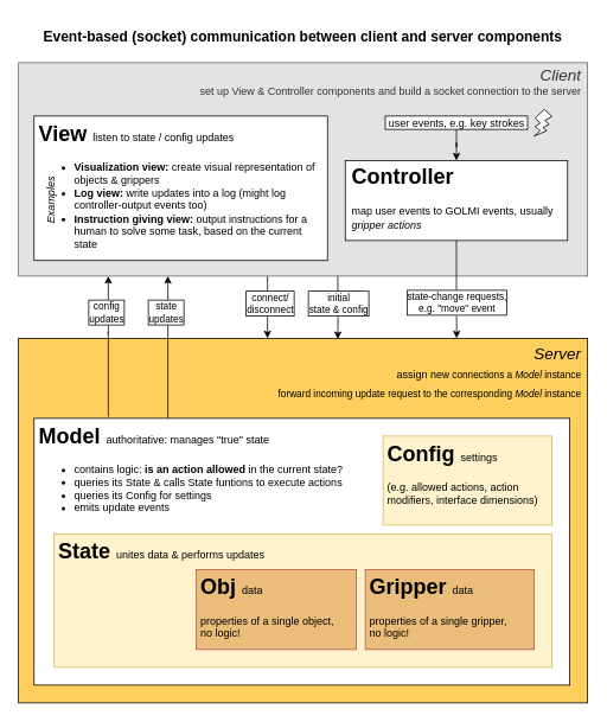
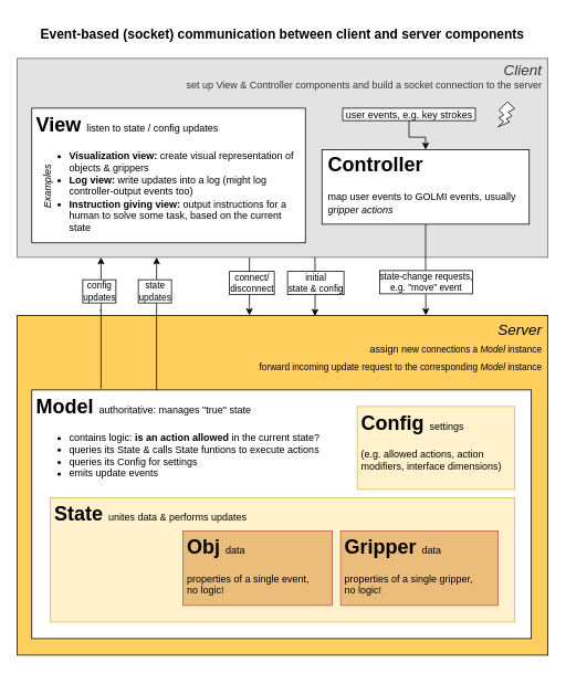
  <mxCell id="0" />
  <mxCell id="1" parent="0" />
  <mxCell id="2" value="" style="edgeStyle=orthogonalEdgeStyle;rounded=0;orthogonalLoop=1;jettySize=auto;html=1;" edge="1" parent="1" source="4" target="7"><mxGeometry relative="1" as="geometry"><Array as="points"><mxPoint x="300" y="330" /><mxPoint x="300" y="330" /></Array></mxGeometry></mxCell>
  <mxCell id="3" value="&lt;div&gt;connect/&lt;/div&gt;&lt;div&gt; disconnect&lt;/div&gt;" style="edgeLabel;html=1;align=center;verticalAlign=middle;resizable=0;points=[];labelBorderColor=#000000;" vertex="1" connectable="0" parent="2"><mxGeometry x="-0.08" y="2" relative="1" as="geometry"><mxPoint y="-2" as="offset" /></mxGeometry></mxCell>
  <mxCell id="4" value="&lt;div style=&quot;font-size: 18px&quot; align=&quot;right&quot;&gt;&lt;font style=&quot;font-size: 18px&quot;&gt;&lt;i&gt;Client&lt;/i&gt;&lt;/font&gt;&lt;/div&gt;&lt;div align=&quot;right&quot;&gt;&lt;font style=&quot;font-size: 12px&quot;&gt;set up View &amp;amp; Controller components and build a socket connection to the server&lt;/font&gt;&lt;/div&gt;&lt;div align=&quot;right&quot;&gt;&lt;font style=&quot;font-size: 12px&quot;&gt;&lt;br&gt;&lt;/font&gt;&lt;/div&gt;&lt;div align=&quot;right&quot;&gt;&lt;font style=&quot;font-size: 12px&quot;&gt;&lt;br&gt;&lt;/font&gt;&lt;/div&gt;&lt;div align=&quot;right&quot;&gt;&lt;font style=&quot;font-size: 12px&quot;&gt;&lt;br&gt;&lt;/font&gt;&lt;/div&gt;&lt;div align=&quot;right&quot;&gt;&lt;font style=&quot;font-size: 12px&quot;&gt;&lt;br&gt;&lt;/font&gt;&lt;/div&gt;&lt;div align=&quot;right&quot;&gt;&lt;font style=&quot;font-size: 12px&quot;&gt;&lt;br&gt;&lt;/font&gt;&lt;/div&gt;&lt;div align=&quot;right&quot;&gt;&lt;font style=&quot;font-size: 12px&quot;&gt;&lt;br&gt;&lt;/font&gt;&lt;/div&gt;&lt;div align=&quot;right&quot;&gt;&lt;font style=&quot;font-size: 12px&quot;&gt;&lt;br&gt;&lt;/font&gt;&lt;/div&gt;&lt;div align=&quot;right&quot;&gt;&lt;font style=&quot;font-size: 12px&quot;&gt;&lt;br&gt;&lt;/font&gt;&lt;/div&gt;&lt;div align=&quot;right&quot;&gt;&lt;font style=&quot;font-size: 12px&quot;&gt;&lt;br&gt;&lt;/font&gt;&lt;/div&gt;&lt;div align=&quot;right&quot;&gt;&lt;font style=&quot;font-size: 12px&quot;&gt;&lt;br&gt;&lt;/font&gt;&lt;/div&gt;&lt;div align=&quot;right&quot;&gt;&lt;font style=&quot;font-size: 12px&quot;&gt;&lt;br&gt;&lt;/font&gt;&lt;/div&gt;&lt;div align=&quot;right&quot;&gt;&lt;font style=&quot;font-size: 12px&quot;&gt;&lt;br&gt;&lt;/font&gt;&lt;/div&gt;&lt;div align=&quot;right&quot;&gt;&lt;br&gt;&lt;/div&gt;&lt;div align=&quot;right&quot;&gt;&lt;br&gt;&lt;/div&gt;" style="rounded=0;whiteSpace=wrap;html=1;strokeColor=#666666;fontColor=#333333;fillColor=#E3E3E3;align=right;spacingRight=5;spacingTop=5;" parent="1" vertex="1"><mxGeometry x="20" y="70" width="640" height="240" as="geometry" /></mxCell>
  <mxCell id="5" style="edgeStyle=orthogonalEdgeStyle;rounded=0;orthogonalLoop=1;jettySize=auto;html=1;entryX=0.561;entryY=0.002;entryDx=0;entryDy=0;entryPerimeter=0;" edge="1" parent="1" target="7"><mxGeometry relative="1" as="geometry"><mxPoint x="379" y="310" as="sourcePoint" /><Array as="points" /></mxGeometry></mxCell>
  <mxCell id="6" value="&lt;div&gt;initial&lt;/div&gt;&lt;div&gt;state &amp;amp; config&lt;br&gt;&lt;/div&gt;" style="edgeLabel;html=1;align=center;verticalAlign=middle;resizable=0;points=[];labelBorderColor=#000000;" vertex="1" connectable="0" parent="5"><mxGeometry x="-0.139" y="-2" relative="1" as="geometry"><mxPoint x="2" y="-1" as="offset" /></mxGeometry></mxCell>
  <mxCell id="7" value="&lt;div style=&quot;font-size: 18px&quot; align=&quot;right&quot;&gt;&lt;font style=&quot;font-size: 18px&quot;&gt;&lt;i&gt;&lt;span&gt;Server&lt;/span&gt;&lt;/i&gt;&lt;/font&gt;&lt;/div&gt;&lt;div style=&quot;font-size: 18px&quot; align=&quot;right&quot;&gt;&lt;font style=&quot;font-size: 18px&quot;&gt;&lt;span style=&quot;font-size: 12px&quot;&gt;&lt;span style=&quot;font-size: 11px&quot;&gt;&lt;font style=&quot;font-size: 12px&quot;&gt;assign ne&lt;/font&gt;w connections a &lt;i&gt;Model &lt;/i&gt;instance&lt;/span&gt;&lt;/span&gt;&lt;/font&gt;&lt;/div&gt;&lt;div style=&quot;font-size: 18px&quot; align=&quot;right&quot;&gt;&lt;font style=&quot;font-size: 18px&quot;&gt;&lt;span style=&quot;font-size: 12px&quot;&gt;&lt;span style=&quot;font-size: 11px&quot;&gt;forward incoming update request to the corresponding &lt;i&gt;Model &lt;/i&gt;instance&lt;/span&gt;&lt;/span&gt;&lt;/font&gt;&lt;/div&gt;&lt;div&gt;&lt;br&gt;&lt;/div&gt;&lt;div&gt;&lt;br&gt;&lt;/div&gt;&lt;div&gt;&lt;br&gt;&lt;/div&gt;&lt;div&gt;&lt;br&gt;&lt;/div&gt;&lt;div&gt;&lt;br&gt;&lt;/div&gt;&lt;div&gt;&lt;br&gt;&lt;/div&gt;&lt;div&gt;&lt;br&gt;&lt;/div&gt;&lt;div&gt;&lt;br&gt;&lt;/div&gt;&lt;div&gt;&lt;br&gt;&lt;/div&gt;&lt;div&gt;&lt;br&gt;&lt;/div&gt;&lt;div&gt;&lt;br&gt;&lt;/div&gt;&lt;div&gt;&lt;br&gt;&lt;/div&gt;&lt;div&gt;&lt;br&gt;&lt;/div&gt;&lt;div&gt;&lt;br&gt;&lt;/div&gt;&lt;div&gt;&lt;br&gt;&lt;/div&gt;&lt;div&gt;&lt;br&gt;&lt;/div&gt;&lt;div&gt;&lt;br&gt;&lt;/div&gt;&lt;div&gt;&lt;br&gt;&lt;/div&gt;&lt;div&gt;&lt;br&gt;&lt;/div&gt;&lt;div&gt;&lt;br&gt;&lt;/div&gt;&lt;div&gt;&lt;br&gt;&lt;/div&gt;&lt;div&gt;&lt;br&gt;&lt;/div&gt;&lt;div&gt;&lt;br&gt;&lt;/div&gt;" style="rounded=0;whiteSpace=wrap;html=1;fillColor=#FFCF5E;align=right;labelBorderColor=none;spacingRight=5;spacingTop=0;" vertex="1" parent="1"><mxGeometry x="20" y="380" width="640" height="410" as="geometry" /></mxCell>
  <mxCell id="8" value="&lt;div align=&quot;left&quot;&gt;&lt;br&gt;&lt;/div&gt;" style="rounded=0;whiteSpace=wrap;html=1;" parent="1" vertex="1"><mxGeometry x="37.5" y="130" width="330" height="162.5" as="geometry" /></mxCell>
  <mxCell id="9" value="&lt;h1&gt;View&lt;span style=&quot;font-weight: normal&quot;&gt;&lt;font style=&quot;font-size: 12px&quot;&gt;&amp;nbsp; listen to state / config updates&lt;/font&gt;&lt;/span&gt;&lt;/h1&gt;&lt;ul&gt;&lt;li&gt;&lt;b&gt;Visualization view: &lt;/b&gt;create visual representation of objects &amp;amp; grippers&lt;/li&gt;&lt;li&gt;&lt;b&gt;Log view: &lt;/b&gt;write updates into a log (might log controller-output events too)&lt;/li&gt;&lt;li&gt;&lt;b&gt;Instruction giving view: &lt;/b&gt;output instructions for a human to solve some task, based on the current state&lt;/li&gt;&lt;/ul&gt;" style="text;html=1;spacing=5;spacingTop=-20;whiteSpace=wrap;overflow=hidden;rounded=0;" parent="1" vertex="1"><mxGeometry x="37.5" y="130" width="330" height="162.5" as="geometry" /></mxCell>
  <mxCell id="10" value="state-change requests,&lt;br&gt;e.g. &quot;move&quot; event" style="edgeStyle=orthogonalEdgeStyle;rounded=0;orthogonalLoop=1;jettySize=auto;html=1;exitX=0.5;exitY=1;exitDx=0;exitDy=0;entryX=0.77;entryY=0;entryDx=0;entryDy=0;entryPerimeter=0;labelBorderColor=#000000;" edge="1" parent="1" source="11" target="7"><mxGeometry x="0.275" relative="1" as="geometry"><mxPoint as="offset" /></mxGeometry></mxCell>
  <mxCell id="11" value="" style="rounded=0;whiteSpace=wrap;html=1;" parent="1" vertex="1"><mxGeometry x="387.5" y="180" width="250" height="90" as="geometry" /></mxCell>
  <mxCell id="12" value="&lt;p style=&quot;line-height: 90%&quot;&gt;&lt;/p&gt;&lt;h1&gt;Controller&lt;span style=&quot;font-weight: normal ; font-size: 12px ; line-height: 100%&quot;&gt; &lt;br&gt;&lt;/span&gt;&lt;/h1&gt;&lt;h1 style=&quot;font-size: 13px&quot;&gt;&lt;font style=&quot;font-size: 13px&quot;&gt;&lt;span style=&quot;font-weight: normal ; line-height: 100% ; font-size: 12px&quot;&gt;&lt;font style=&quot;font-size: 12px&quot;&gt;map user events to GOLMI even&lt;/font&gt;ts, usually&lt;i&gt;&lt;span&gt; gripper actions&lt;/span&gt;&lt;/i&gt;&lt;/span&gt;&lt;br&gt;&lt;/font&gt;&lt;/h1&gt;&lt;div style=&quot;font-size: 13px&quot;&gt;&lt;font style=&quot;font-size: 13px&quot;&gt;&lt;br&gt;&lt;/font&gt;&lt;/div&gt;&lt;div&gt;&lt;br&gt;&lt;/div&gt;&lt;p&gt;&lt;/p&gt;" style="text;html=1;strokeColor=none;fillColor=none;spacing=5;spacingTop=-20;whiteSpace=wrap;overflow=hidden;rounded=0;" parent="1" vertex="1"><mxGeometry x="390" y="178.13" width="245" height="91.87" as="geometry" /></mxCell>
  <mxCell id="13" style="edgeStyle=orthogonalEdgeStyle;rounded=0;orthogonalLoop=1;jettySize=auto;html=1;exitX=0.25;exitY=0;exitDx=0;exitDy=0;" edge="1" parent="1" source="17"><mxGeometry relative="1" as="geometry"><mxPoint x="188" y="310" as="targetPoint" /><Array as="points"><mxPoint x="188" y="310" /></Array></mxGeometry></mxCell>
  <mxCell id="14" value="&lt;div&gt;state &lt;br&gt;&lt;/div&gt;&lt;div&gt;updates&lt;/div&gt;" style="edgeLabel;html=1;align=center;verticalAlign=middle;resizable=0;points=[];labelBorderColor=#000000;" vertex="1" connectable="0" parent="13"><mxGeometry x="0.185" y="-4" relative="1" as="geometry"><mxPoint x="-7" y="-25" as="offset" /></mxGeometry></mxCell>
  <mxCell id="15" style="edgeStyle=orthogonalEdgeStyle;rounded=0;orthogonalLoop=1;jettySize=auto;html=1;labelBorderColor=none;" edge="1" parent="1"><mxGeometry relative="1" as="geometry"><mxPoint x="121" y="468" as="sourcePoint" /><mxPoint x="121" y="310" as="targetPoint" /><Array as="points"><mxPoint x="120" y="374" /><mxPoint x="121" y="374" /><mxPoint x="121" y="310" /></Array></mxGeometry></mxCell>
  <mxCell id="16" value="&lt;div&gt;config &lt;br&gt;&lt;/div&gt;&lt;div&gt;updates&lt;br&gt;&lt;/div&gt;" style="edgeLabel;html=1;align=center;verticalAlign=middle;resizable=0;points=[];labelBorderColor=#000000;" vertex="1" connectable="0" parent="15"><mxGeometry x="0.286" y="3" relative="1" as="geometry"><mxPoint y="-17" as="offset" /></mxGeometry></mxCell>
  <mxCell id="17" value="&lt;h1&gt;Model&lt;span style=&quot;font-weight: normal&quot;&gt;&lt;font style=&quot;font-size: 12px&quot;&gt;&amp;nbsp; authoritative: manages &quot;true&quot; state&lt;br&gt;&lt;/font&gt;&lt;/span&gt;&lt;/h1&gt;&lt;ul&gt;&lt;li&gt;contains logic: &lt;b&gt;is an action allowed&lt;/b&gt; in the current state?&lt;/li&gt;&lt;li&gt;queries its State &amp;amp; calls State&lt;span&gt; funtions to execute actions&lt;/span&gt;&lt;br&gt;&lt;/li&gt;&lt;li&gt;queries its Config for settings&lt;/li&gt;&lt;li&gt;emits update events&lt;br&gt;&lt;/li&gt;&lt;/ul&gt;" style="text;html=1;spacing=5;spacingTop=-20;whiteSpace=wrap;overflow=hidden;rounded=0;fillColor=#ffffff;strokeColor=#000000;" parent="1" vertex="1"><mxGeometry x="37.5" y="470" width="602.5" height="300" as="geometry" /></mxCell>
  <mxCell id="18" value="" style="rounded=0;whiteSpace=wrap;html=1;fillColor=#fff2cc;strokeColor=#d6b656;" parent="1" vertex="1"><mxGeometry x="60" y="600" width="560" height="150" as="geometry" /></mxCell>
  <mxCell id="19" value="&lt;h1&gt;State&lt;span style=&quot;font-weight: normal&quot;&gt;&lt;font style=&quot;font-size: 12px&quot;&gt;&amp;nbsp; unites data &amp;amp; performs updates&lt;/font&gt;&lt;/span&gt;&lt;/h1&gt;" style="text;html=1;strokeColor=none;spacing=5;spacingTop=-20;whiteSpace=wrap;overflow=hidden;rounded=0;" parent="1" vertex="1"><mxGeometry x="60" y="600" width="450" height="100" as="geometry" /></mxCell>
  <mxCell id="20" value="&lt;h1&gt;Config&lt;span style=&quot;font-weight: normal&quot;&gt;&lt;font style=&quot;font-size: 12px&quot;&gt;&amp;nbsp; settings&lt;br&gt;&lt;/font&gt;&lt;/span&gt;&lt;/h1&gt;&lt;b style=&quot;font-size: 12px&quot;&gt;&lt;/b&gt;(e.g. allowed actions, action modifiers, interface dimensions)" style="text;html=1;spacing=5;spacingTop=-20;whiteSpace=wrap;overflow=hidden;rounded=0;fillColor=#fff2cc;strokeColor=#d6b656;" parent="1" vertex="1"><mxGeometry x="430" y="490" width="190" height="100" as="geometry" /></mxCell>
  <mxCell id="21" value="&lt;h1&gt;Gripper&lt;span style=&quot;font-weight: normal&quot;&gt;&lt;font style=&quot;font-size: 12px&quot;&gt;&amp;nbsp; data&lt;br&gt;&lt;/font&gt;&lt;/span&gt;&lt;/h1&gt;properties of a single gripper,&lt;br&gt; no logic!" style="text;html=1;strokeColor=#b85450;spacing=5;spacingTop=-20;whiteSpace=wrap;overflow=hidden;rounded=0;fillColor=#EABD7A;" parent="1" vertex="1"><mxGeometry x="410" y="640" width="190" height="90" as="geometry" /></mxCell>
- <mxCell id="22" value="&lt;h1&gt;Obj&lt;span style=&quot;font-weight: normal&quot;&gt;&lt;font style=&quot;font-size: 12px&quot;&gt;&amp;nbsp; data&lt;br&gt;&lt;/font&gt;&lt;/span&gt;&lt;/h1&gt;properties of a single object,&lt;br&gt; no logic!" style="text;html=1;strokeColor=#b85450;spacing=5;spacingTop=-20;whiteSpace=wrap;overflow=hidden;rounded=0;fillColor=#EABD7A;" parent="1" vertex="1"><mxGeometry x="220" y="640" width="180" height="90" as="geometry" /></mxCell>
+ <mxCell id="22" value="&lt;h1&gt;Obj&lt;span style=&quot;font-weight: normal&quot;&gt;&lt;font style=&quot;font-size: 12px&quot;&gt;&amp;nbsp; data&lt;br&gt;&lt;/font&gt;&lt;/span&gt;&lt;/h1&gt;properties of a single event,&lt;br&gt; no logic!" style="text;html=1;strokeColor=#b85450;spacing=5;spacingTop=-20;whiteSpace=wrap;overflow=hidden;rounded=0;fillColor=#EABD7A;" parent="1" vertex="1"><mxGeometry x="220" y="640" width="180" height="90" as="geometry" /></mxCell>
  <mxCell id="23" value="" style="edgeStyle=orthogonalEdgeStyle;rounded=0;orthogonalLoop=1;jettySize=auto;html=1;" edge="1" parent="1" source="24" target="11"><mxGeometry relative="1" as="geometry" /></mxCell>
- <mxCell id="24" value="user events, e.g. key strokes" style="rounded=0;whiteSpace=wrap;html=1;" vertex="1" parent="1"><mxGeometry x="432.5" y="130" width="160" height="15" as="geometry" /></mxCell>
+ <mxCell id="24" value="user events, e.g. key strokes" style="rounded=0;whiteSpace=wrap;html=1;" vertex="1" parent="1"><mxGeometry x="412.5" y="130" width="160" height="15" as="geometry" /></mxCell>
  <mxCell id="25" value="" style="verticalLabelPosition=bottom;verticalAlign=top;html=1;shape=mxgraph.basic.flash;" vertex="1" parent="1"><mxGeometry x="600" y="122.5" width="20" height="30" as="geometry" /></mxCell>
  <mxCell id="26" value="&lt;font style=&quot;font-size: 16px&quot;&gt;&lt;b&gt;Event-based (socket) communication between client and server components&lt;br&gt;&lt;/b&gt;&lt;/font&gt;" style="text;html=1;strokeColor=none;fillColor=none;align=center;verticalAlign=middle;whiteSpace=wrap;rounded=0;" vertex="1" parent="1"><mxGeometry x="20" y="20" width="640" height="40" as="geometry" /></mxCell>
  <mxCell id="27" value="&lt;i&gt;Examples&lt;/i&gt;" style="text;html=1;strokeColor=none;fillColor=none;align=center;verticalAlign=middle;whiteSpace=wrap;rounded=0;rotation=270;" vertex="1" parent="1"><mxGeometry x="37.5" y="215" width="40" height="20" as="geometry" /></mxCell>
